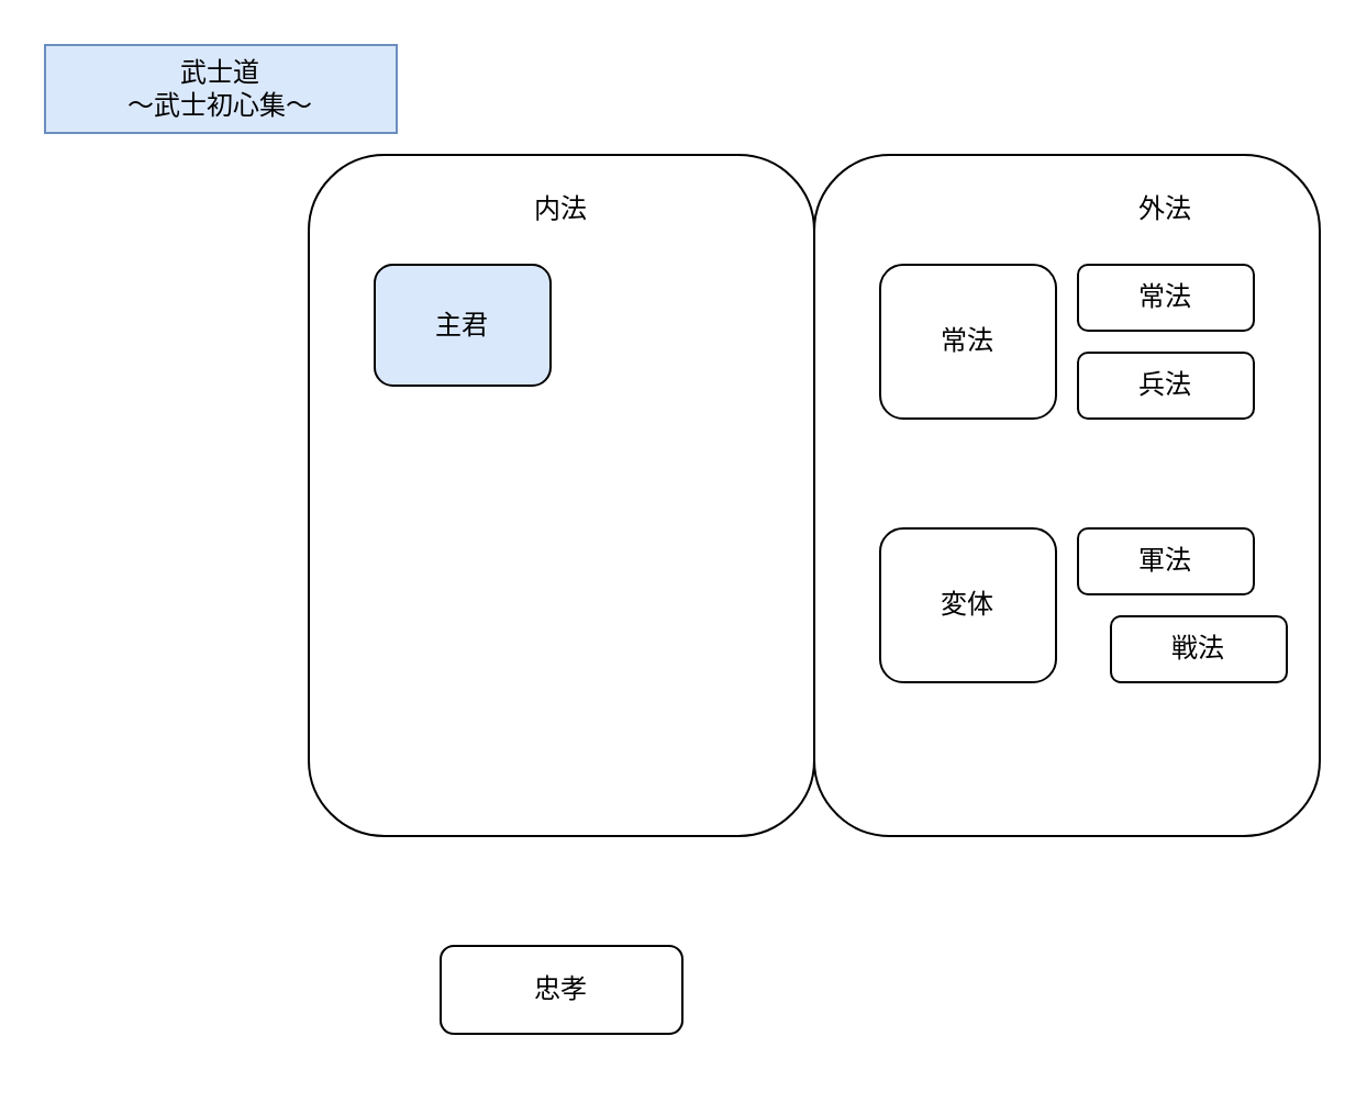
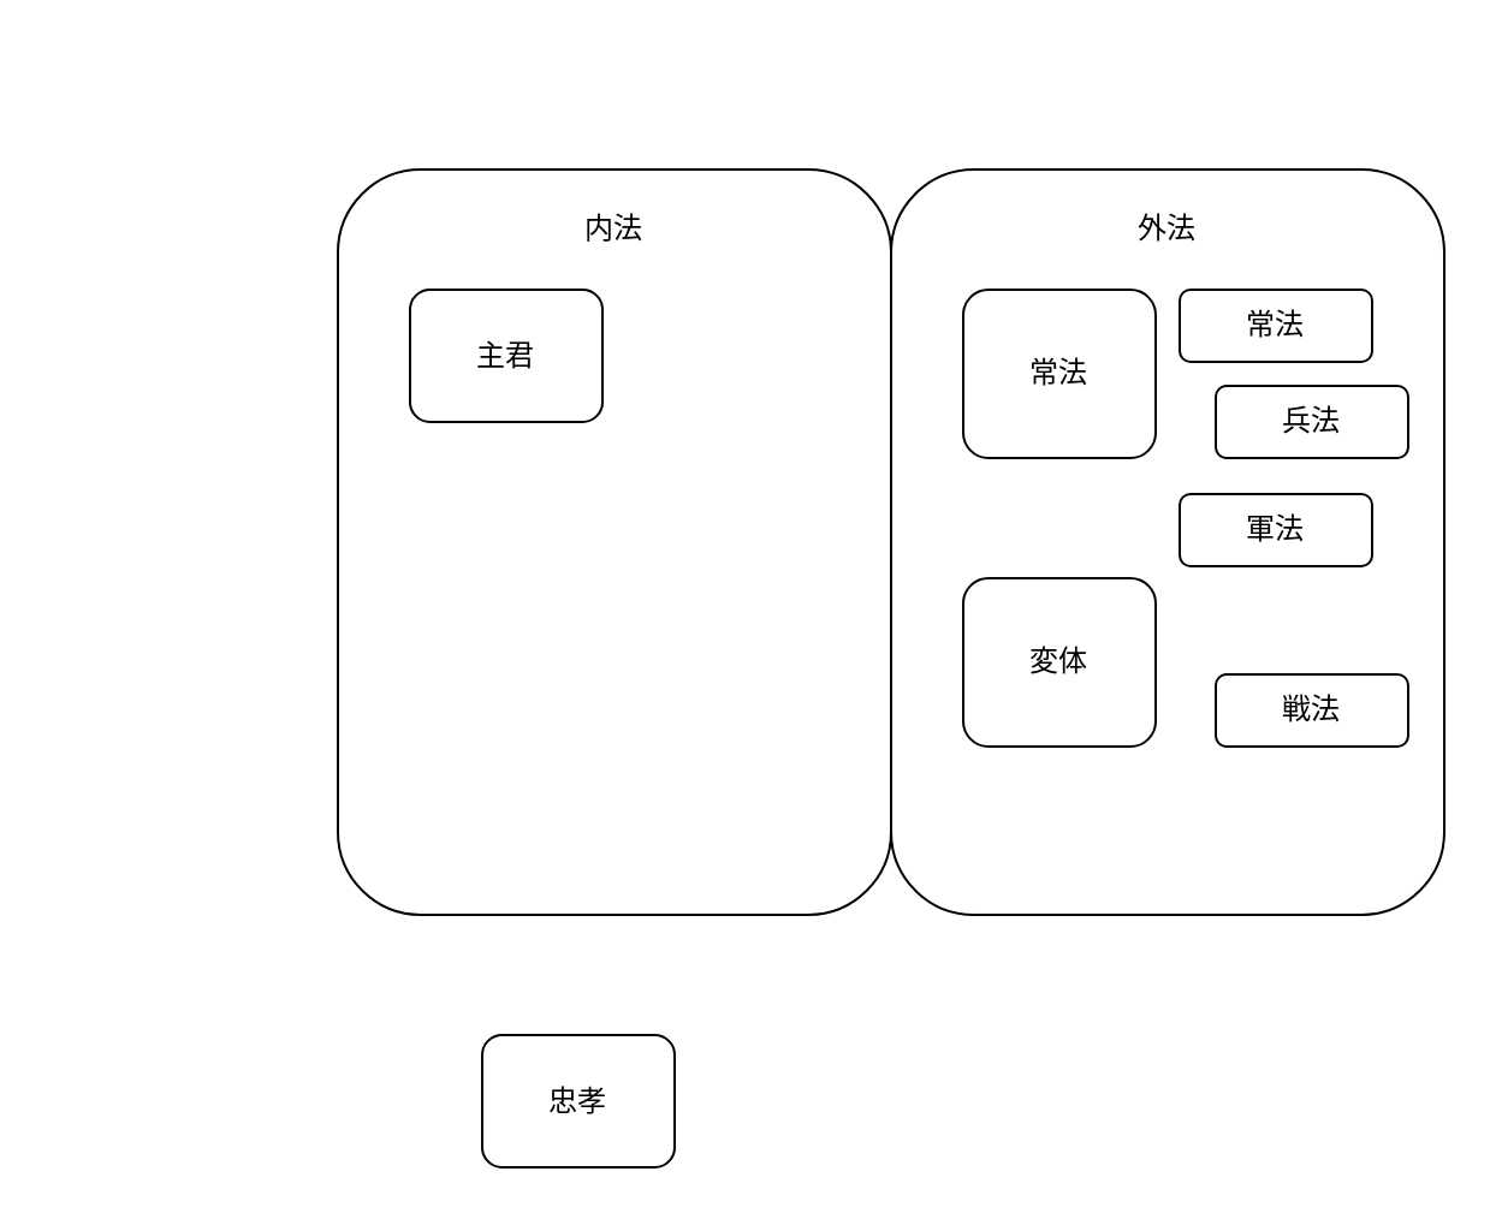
  <mxCell id="0" />
  <mxCell id="1" parent="0" />
  <mxCell id="2" value="" style="rounded=1;whiteSpace=wrap;html=1;" vertex="1" parent="1"><mxGeometry x="370" y="70" width="230" height="310" as="geometry" /></mxCell>
- <mxCell id="3" value="武士道&lt;div&gt;～武士&lt;span style=&quot;color: rgb(0, 0, 0);&quot;&gt;初心集&lt;/span&gt;～&lt;/div&gt;" style="text;html=1;align=center;verticalAlign=middle;whiteSpace=wrap;rounded=0;fillColor=#dae8fc;strokeColor=#6c8ebf;" parent="1" vertex="1"><mxGeometry x="20" y="20" width="160" height="40" as="geometry" /></mxCell>
  <mxCell id="4" value="" style="rounded=1;whiteSpace=wrap;html=1;" parent="1" vertex="1"><mxGeometry x="140" y="70" width="230" height="310" as="geometry" /></mxCell>
- <mxCell id="5" value="主君" style="rounded=1;whiteSpace=wrap;html=1;fillColor=#dae8fc;" parent="1" vertex="1"><mxGeometry x="170" y="120" width="80" height="55" as="geometry" /></mxCell>
+ <mxCell id="5" value="主君" style="rounded=1;whiteSpace=wrap;html=1;" parent="1" vertex="1"><mxGeometry x="170" y="120" width="80" height="55" as="geometry" /></mxCell>
  <mxCell id="6" value="常法" style="rounded=1;whiteSpace=wrap;html=1;" parent="1" vertex="1"><mxGeometry x="400" y="120" width="80" height="70" as="geometry" /></mxCell>
  <mxCell id="7" value="変体" style="rounded=1;whiteSpace=wrap;html=1;" vertex="1" parent="1"><mxGeometry x="400" y="240" width="80" height="70" as="geometry" /></mxCell>
  <mxCell id="8" value="内法" style="text;html=1;align=center;verticalAlign=middle;whiteSpace=wrap;rounded=0;" vertex="1" parent="1"><mxGeometry x="200" y="80" width="110" height="30" as="geometry" /></mxCell>
- <mxCell id="9" value="外法" style="text;html=1;align=center;verticalAlign=middle;whiteSpace=wrap;rounded=0;" vertex="1" parent="1"><mxGeometry x="475" y="80" width="110" height="30" as="geometry" /></mxCell>
+ <mxCell id="9" value="外法" style="text;html=1;align=center;verticalAlign=middle;whiteSpace=wrap;rounded=0;" vertex="1" parent="1"><mxGeometry x="430" y="80" width="110" height="30" as="geometry" /></mxCell>
  <mxCell id="10" value="常法" style="rounded=1;whiteSpace=wrap;html=1;" vertex="1" parent="1"><mxGeometry x="490" y="120" width="80" height="30" as="geometry" /></mxCell>
- <mxCell id="11" value="兵法" style="rounded=1;whiteSpace=wrap;html=1;" vertex="1" parent="1"><mxGeometry x="490" y="160" width="80" height="30" as="geometry" /></mxCell>
- <mxCell id="12" value="軍法" style="rounded=1;whiteSpace=wrap;html=1;" vertex="1" parent="1"><mxGeometry x="490" y="240" width="80" height="30" as="geometry" /></mxCell>
+ <mxCell id="11" value="兵法" style="rounded=1;whiteSpace=wrap;html=1;" vertex="1" parent="1"><mxGeometry x="505" y="160" width="80" height="30" as="geometry" /></mxCell>
+ <mxCell id="12" value="軍法" style="rounded=1;whiteSpace=wrap;html=1;" vertex="1" parent="1"><mxGeometry x="490" y="205" width="80" height="30" as="geometry" /></mxCell>
  <mxCell id="13" value="戦法" style="rounded=1;whiteSpace=wrap;html=1;" vertex="1" parent="1"><mxGeometry x="505" y="280" width="80" height="30" as="geometry" /></mxCell>
- <mxCell id="14" value="忠孝" style="rounded=1;whiteSpace=wrap;html=1;" vertex="1" parent="1"><mxGeometry x="200" y="430" width="110" height="40" as="geometry" /></mxCell>
+ <mxCell id="14" value="忠孝" style="rounded=1;whiteSpace=wrap;html=1;" vertex="1" parent="1"><mxGeometry x="200" y="430" width="80" height="55" as="geometry" /></mxCell>
